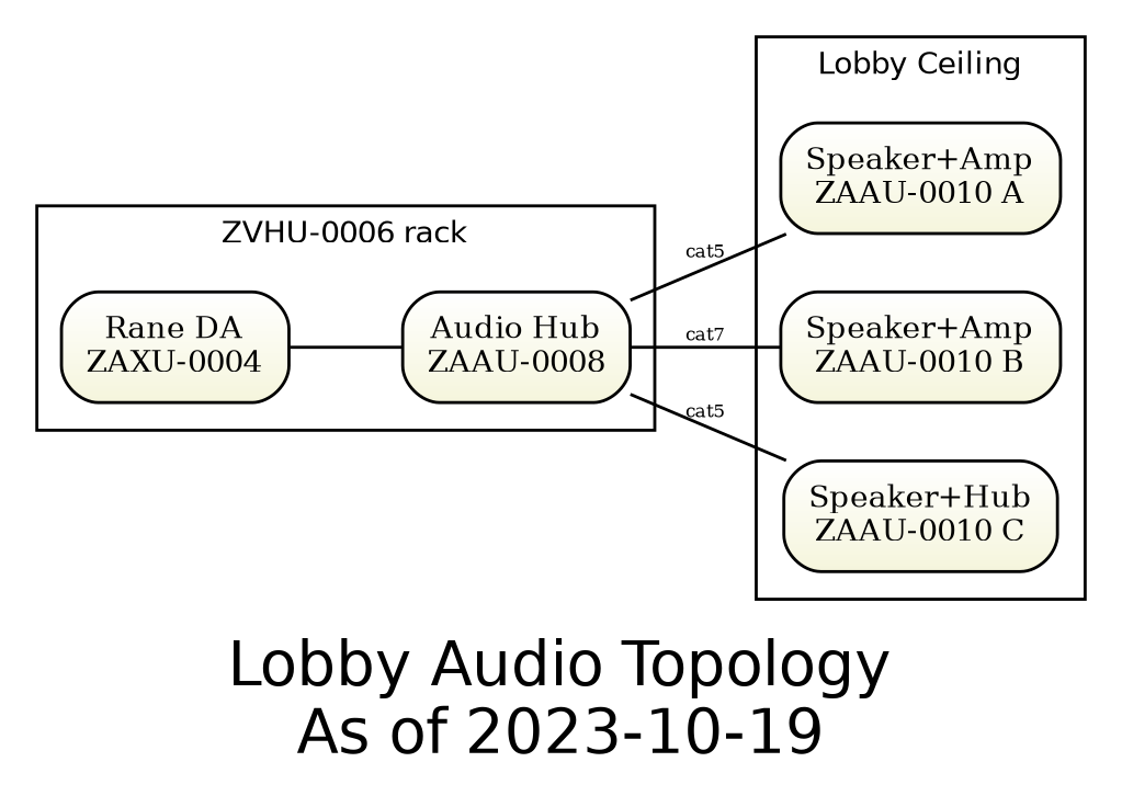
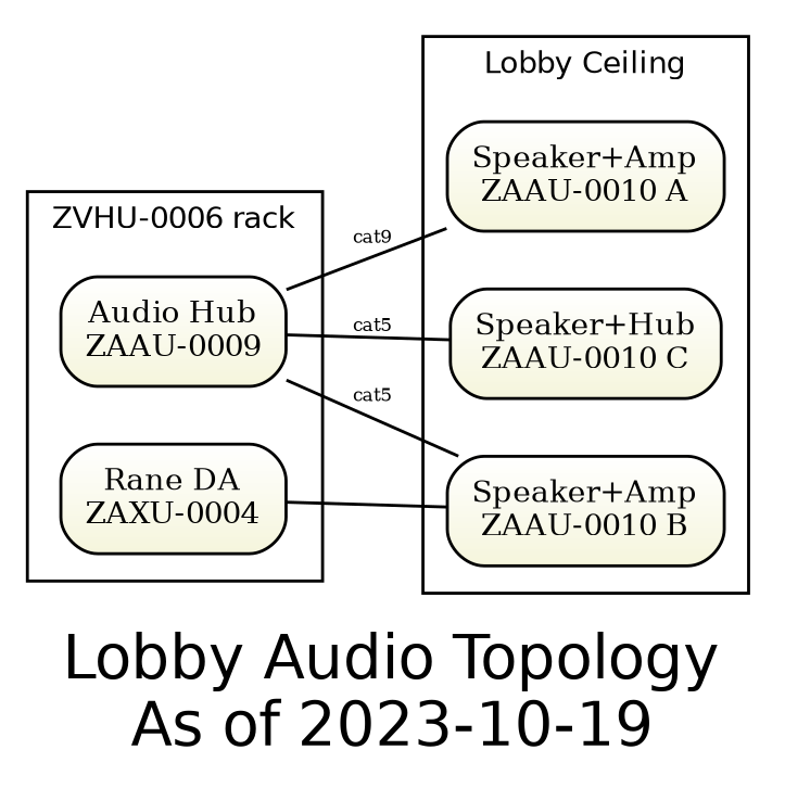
  graph {
    bgcolor=white
    fontname=Helvetica
    fontsize=20
    label="Lobby Audio Topology\nAs of 2023-10-19"
    rankdir=LR
    node [fillcolor="white:beige" fontsize=10 gradientangle=270 shape=Mrecord style=filled]
    edge [fontsize=6]
    n1 [label="Rane DA\nZAXU-0004"]
-   n2 [label="{Audio Hub\nZAAU-0008}"]
+   n2 [label="{Audio Hub\nZAAU-0009}"]
    n3 [label="Speaker+Amp\nZAAU-0010 A"]
    n4 [label="Speaker+Amp\nZAAU-0010 B"]
    n5 [label="Speaker+Hub\nZAAU-0010 C"]
    subgraph cluster_1 {
      fontsize=10
      label="ZVHU-0006 rack"
      n1
      n2
    }
    subgraph cluster_2 {
      fontsize=10
      label="Lobby Ceiling"
      n3
      n4
      n5
    }
-   n1 -- n2 [fontsize=""]
-   n2 -- n3 [label=cat5]
-   n2 -- n4 [label=cat7]
+   n1 -- n4 [fontsize=""]
+   n2 -- n3 [label=cat9]
+   n2 -- n4 [label=cat5]
    n2 -- n5 [label=cat5]
  }
